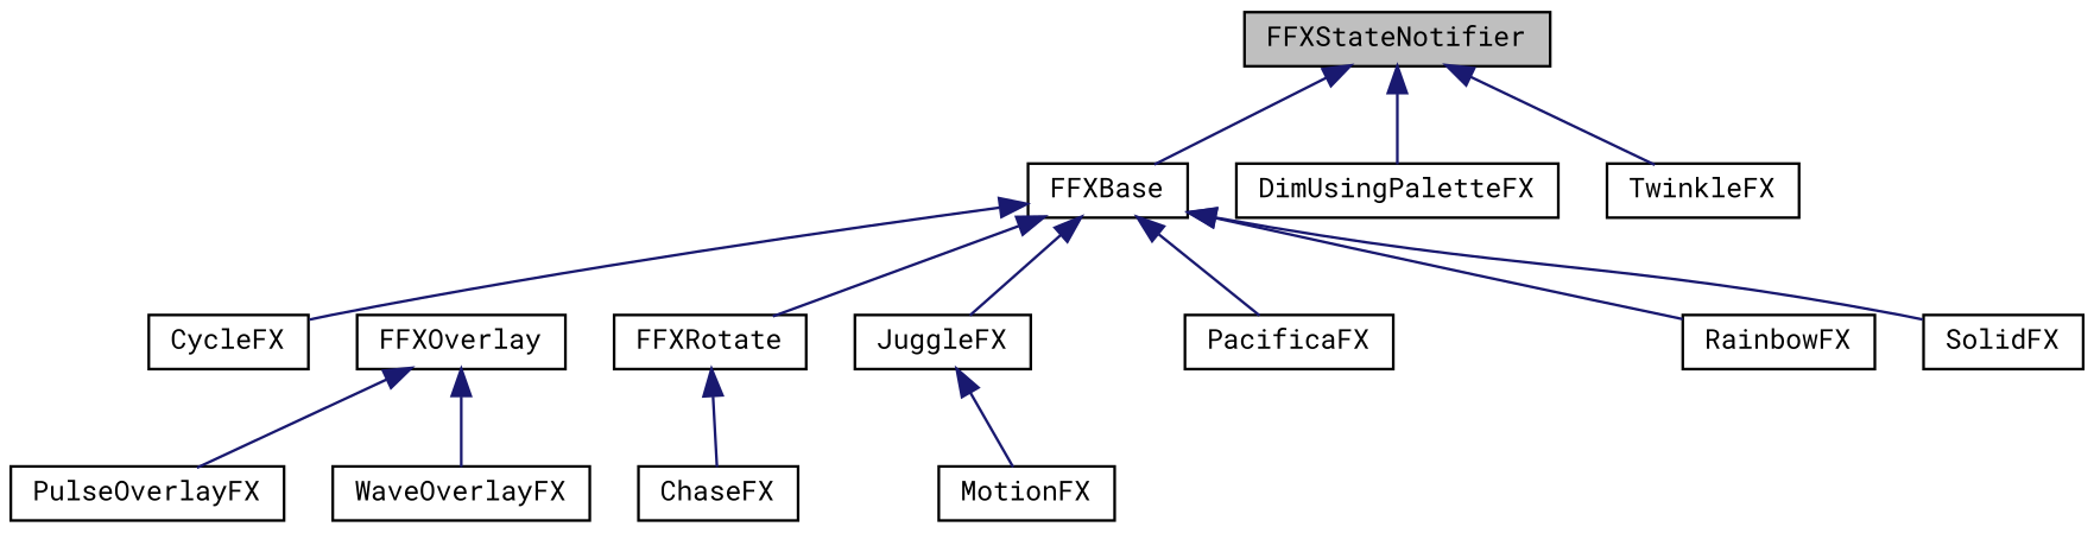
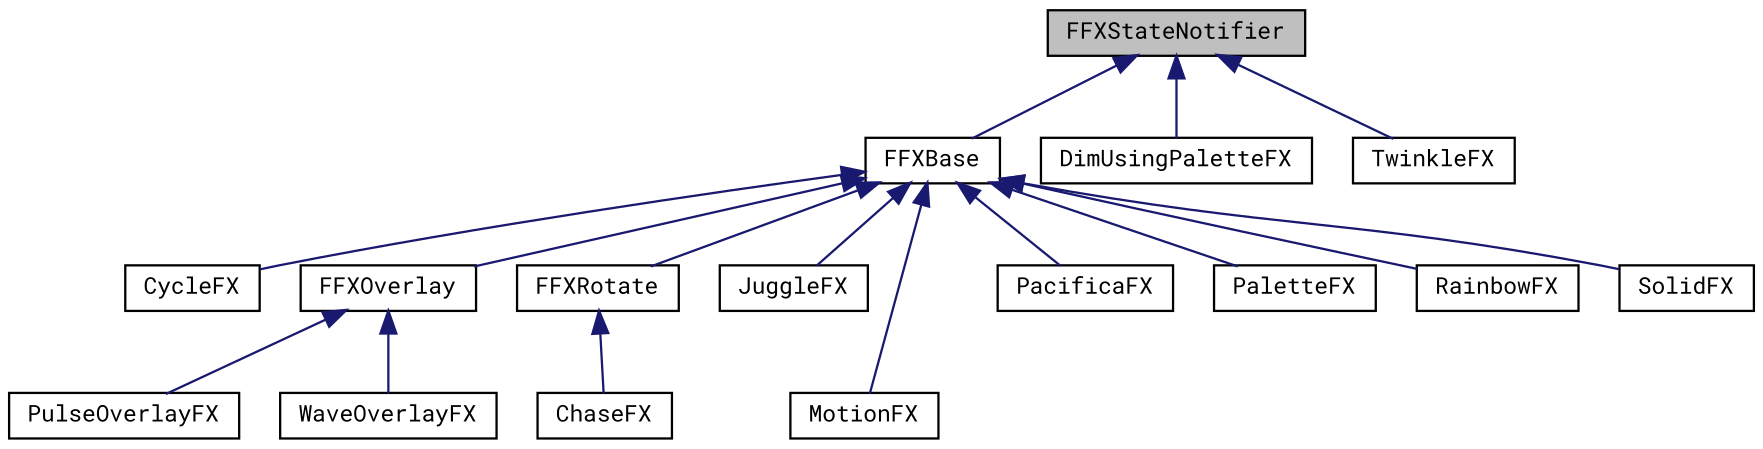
  digraph {
    fontname="Roboto Mono"
    rankdir=TB
    node [color=black fillcolor=white fontname="Roboto Mono" fontsize=10 shape=record style=filled]
    edge [color=midnightblue dir=back fontname="Roboto Mono" fontsize=10 labelfontname=Helvetica labelfontsize=10 style=solid]
    n1 [fillcolor=grey75 fontcolor=black height=0.2 label=FFXStateNotifier width=0.4]
    n2 [height=0.2 label=FFXBase width=0.4]
    n3 [height=0.2 label=DimUsingPaletteFX width=0.4]
    n4 [height=0.2 label=TwinkleFX width=0.4]
    n5 [height=0.2 label=CycleFX width=0.4]
    n6 [height=0.2 label=FFXOverlay width=0.4]
    n7 [height=0.2 label=FFXRotate width=0.4]
    n8 [height=0.2 label=JuggleFX width=0.4]
    n9 [height=0.2 label=MotionFX width=0.4]
    n10 [height=0.2 label=PacificaFX width=0.4]
+   n11 [height=0.2 label=PaletteFX width=0.4]
    n12 [height=0.2 label=RainbowFX width=0.4]
    n13 [height=0.2 label=SolidFX width=0.4]
    n14 [height=0.2 label=PulseOverlayFX width=0.4]
    n15 [height=0.2 label=WaveOverlayFX width=0.4]
    n16 [height=0.2 label=ChaseFX width=0.4]
    n1 -> n2
    n1 -> n3
    n1 -> n4
    n2 -> n5
+   n2 -> n6
    n2 -> n7
    n2 -> n8
-   n8 -> n9
+   n2 -> n9
    n2 -> n10
+   n2 -> n11
    n2 -> n12
    n2 -> n13
    n6 -> n14
    n6 -> n15
    n7 -> n16
  }
